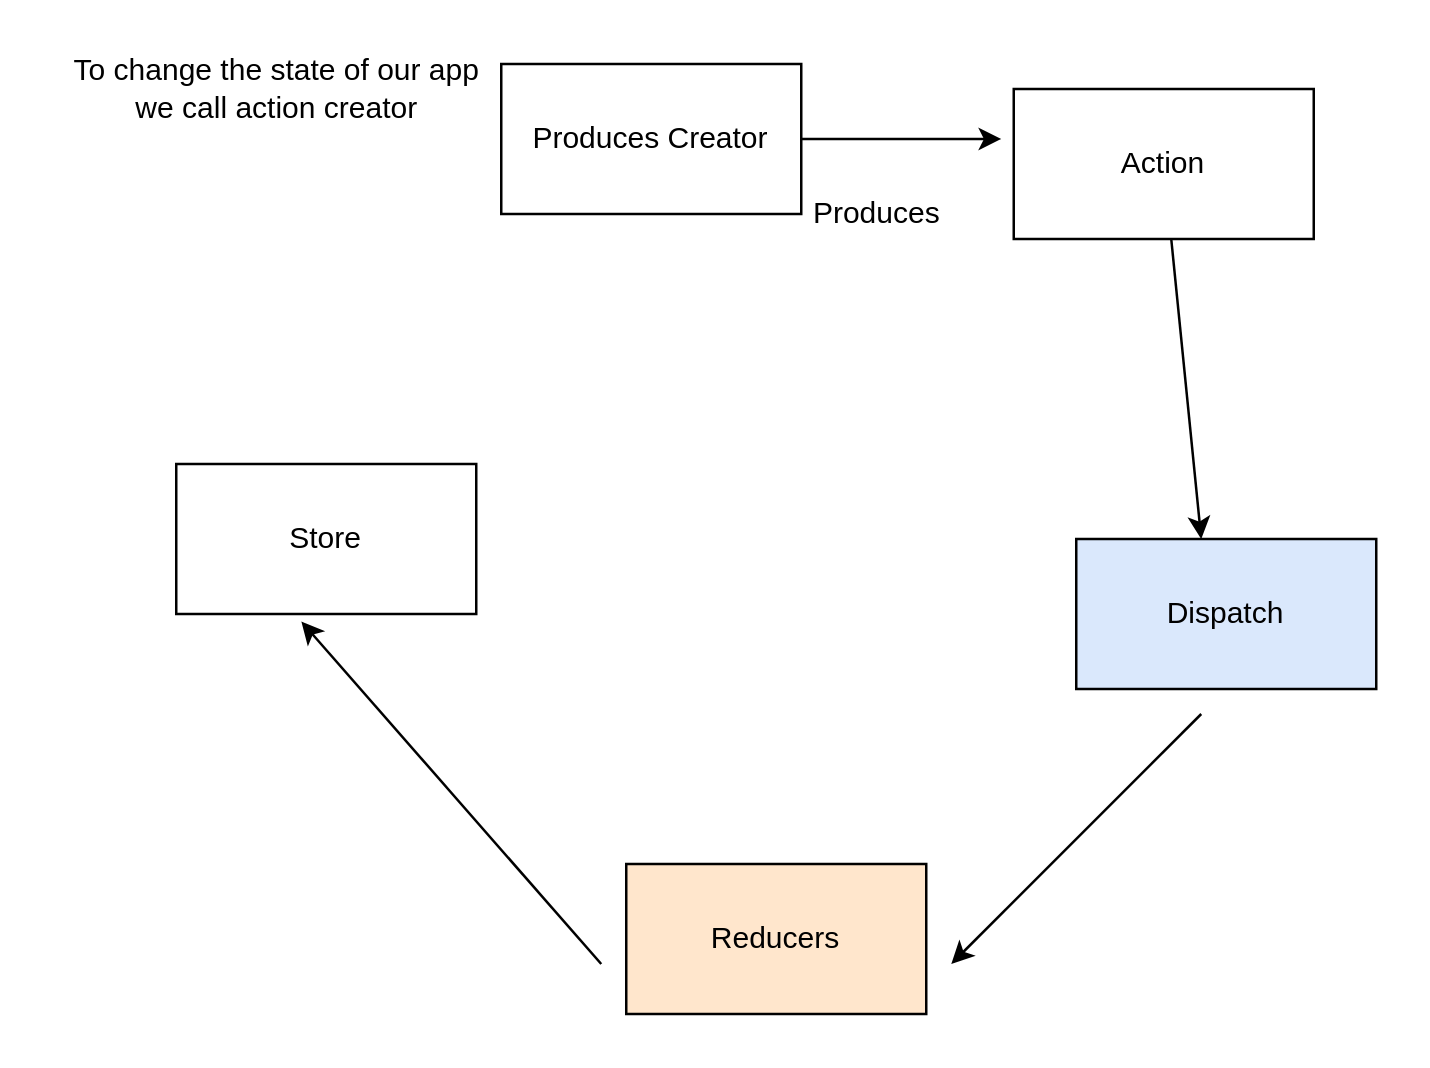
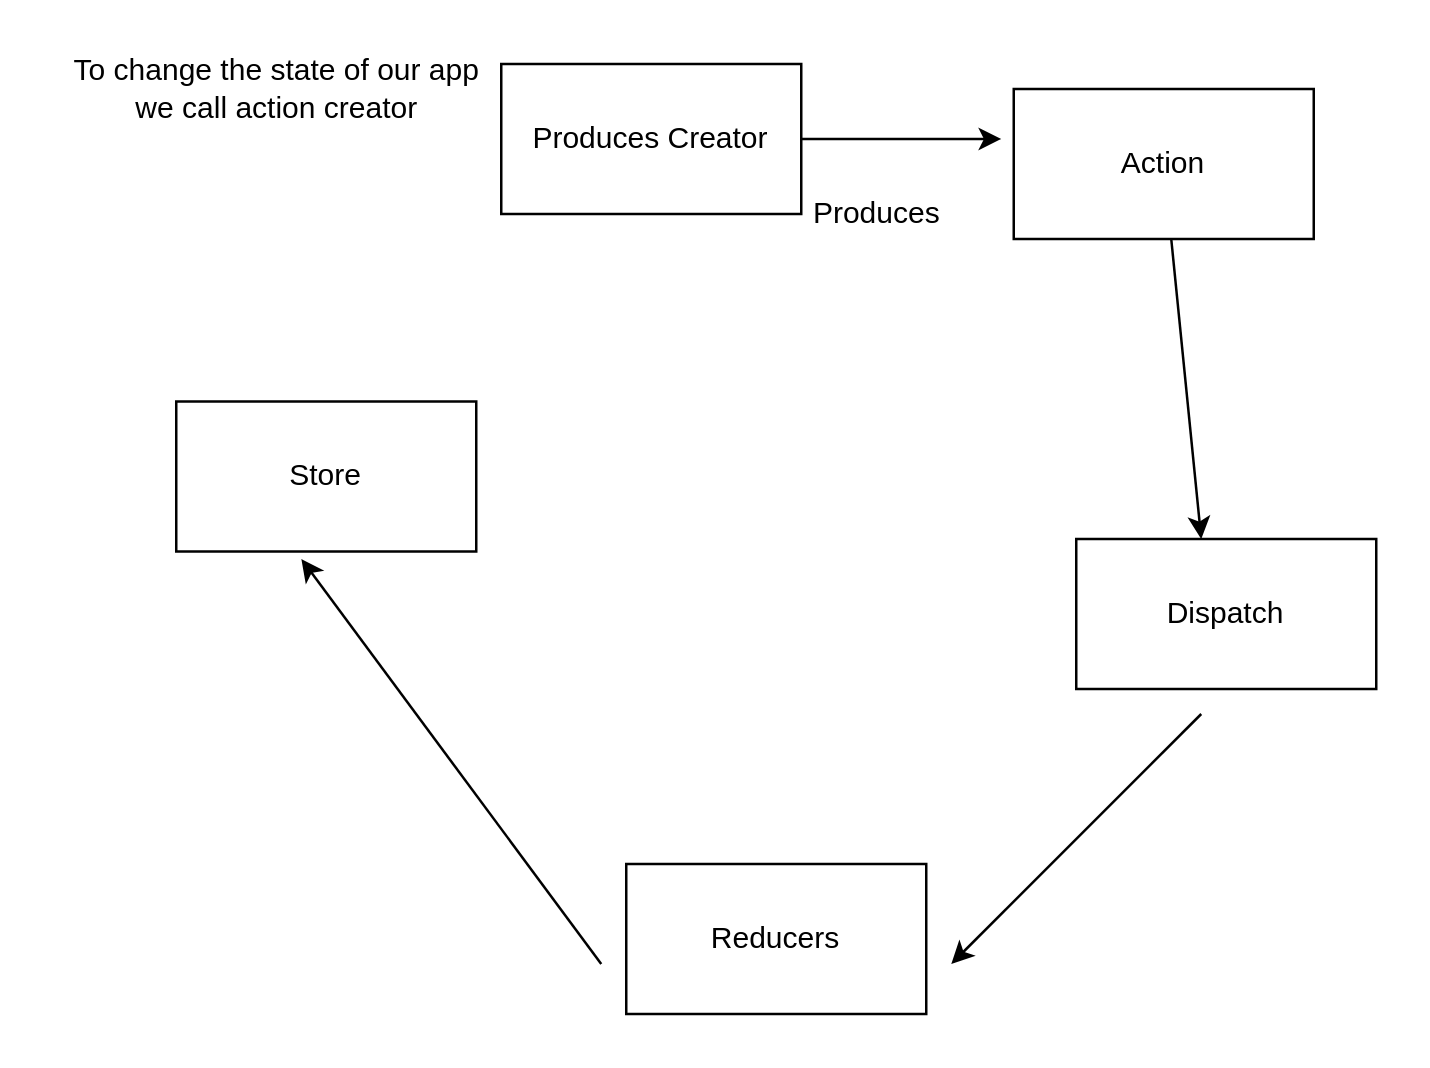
  <mxCell id="0" />
  <mxCell id="1" parent="0" />
  <mxCell id="2" value="Produces Creator" style="rounded=0;whiteSpace=wrap;html=1;" vertex="1" parent="1"><mxGeometry x="200" y="25" width="120" height="60" as="geometry" /></mxCell>
  <mxCell id="3" value="To change the state of our app &lt;br&gt;we call action creator" style="text;html=1;align=center;verticalAlign=middle;resizable=0;points=[];autosize=1;" vertex="1" parent="1"><mxGeometry x="20" y="20" width="180" height="30" as="geometry" /></mxCell>
  <mxCell id="4" value="" style="endArrow=classic;html=1;exitX=1;exitY=0.5;exitDx=0;exitDy=0;" edge="1" parent="1" source="2"><mxGeometry width="50" height="50" relative="1" as="geometry"><mxPoint x="340" y="65" as="sourcePoint" /><mxPoint x="400" y="55" as="targetPoint" /></mxGeometry></mxCell>
  <mxCell id="5" value="Action" style="rounded=0;whiteSpace=wrap;html=1;" vertex="1" parent="1"><mxGeometry x="405" y="35" width="120" height="60" as="geometry" /></mxCell>
  <mxCell id="6" value="Produces" style="text;html=1;align=center;verticalAlign=middle;resizable=0;points=[];autosize=1;" vertex="1" parent="1"><mxGeometry x="315" y="75" width="70" height="20" as="geometry" /></mxCell>
  <mxCell id="7" value="" style="endArrow=classic;html=1;" edge="1" parent="1" source="5"><mxGeometry width="50" height="50" relative="1" as="geometry"><mxPoint x="330" y="245" as="sourcePoint" /><mxPoint x="480" y="215" as="targetPoint" /></mxGeometry></mxCell>
- <mxCell id="8" value="Dispatch" style="rounded=0;whiteSpace=wrap;html=1;fillColor=#dae8fc;" vertex="1" parent="1"><mxGeometry x="430" y="215" width="120" height="60" as="geometry" /></mxCell>
- <mxCell id="9" value="Reducers" style="rounded=0;whiteSpace=wrap;html=1;fillColor=#ffe6cc;" vertex="1" parent="1"><mxGeometry x="250" y="345" width="120" height="60" as="geometry" /></mxCell>
+ <mxCell id="8" value="Dispatch" style="rounded=0;whiteSpace=wrap;html=1;" vertex="1" parent="1"><mxGeometry x="430" y="215" width="120" height="60" as="geometry" /></mxCell>
+ <mxCell id="9" value="Reducers" style="rounded=0;whiteSpace=wrap;html=1;" vertex="1" parent="1"><mxGeometry x="250" y="345" width="120" height="60" as="geometry" /></mxCell>
  <mxCell id="10" value="" style="endArrow=classic;html=1;" edge="1" parent="1"><mxGeometry width="50" height="50" relative="1" as="geometry"><mxPoint x="480" y="285" as="sourcePoint" /><mxPoint x="380" y="385" as="targetPoint" /></mxGeometry></mxCell>
- <mxCell id="11" value="Store" style="rounded=0;whiteSpace=wrap;html=1;" vertex="1" parent="1"><mxGeometry x="70" y="185" width="120" height="60" as="geometry" /></mxCell>
+ <mxCell id="11" value="Store" style="rounded=0;whiteSpace=wrap;html=1;" vertex="1" parent="1"><mxGeometry x="70" y="160" width="120" height="60" as="geometry" /></mxCell>
  <mxCell id="12" value="" style="endArrow=classic;html=1;entryX=0.417;entryY=1.05;entryDx=0;entryDy=0;entryPerimeter=0;" edge="1" parent="1" target="11"><mxGeometry width="50" height="50" relative="1" as="geometry"><mxPoint x="240" y="385" as="sourcePoint" /><mxPoint x="90" y="265" as="targetPoint" /></mxGeometry></mxCell>
